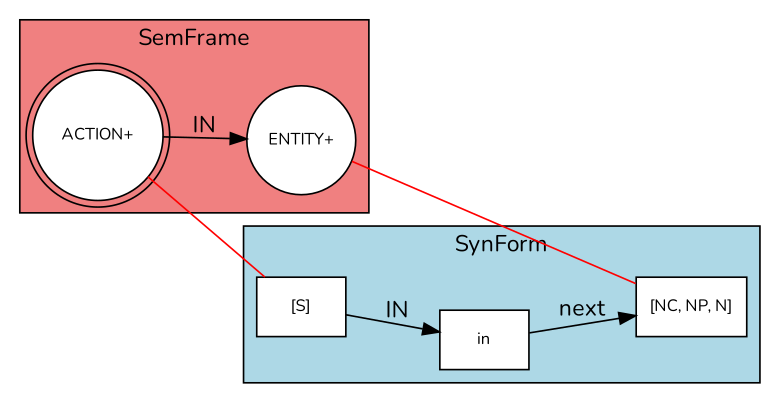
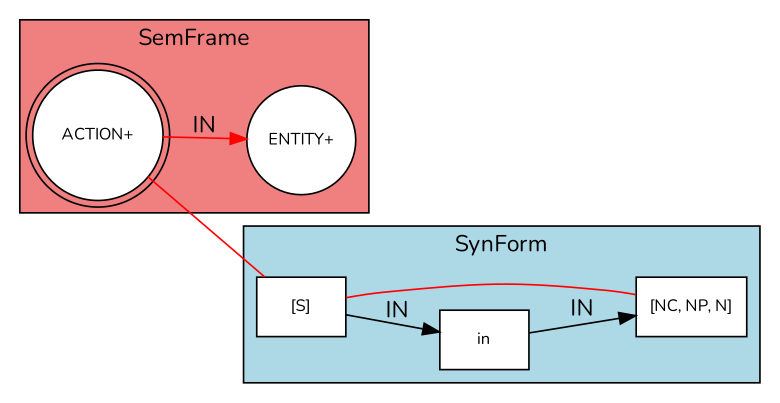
  digraph {
    fontname=Nunito
    rankdir=LR
    node [fillcolor=white fontname=Nunito fontsize=10 shape=box style=filled]
    edge [fontname=Nunito]
    n1 [color=black label="ACTION+" shape=doublecircle]
    n2 [color=black label="ENTITY+" shape=circle]
    n3 [label="[S]"]
    n4 [label=in]
    n5 [label="[NC, NP, N]"]
    subgraph cluster_1 {
      bgcolor=lightcoral
      label=SemFrame
      n1
      n2
    }
    subgraph cluster_2 {
      bgcolor=lightblue
      label=SynForm
      n3
      n4
      n5
    }
-   n1 -> n2 [label=IN]
+   n1 -> n2 [label=IN color=red]
    n1 -> n3 [color=red dir=none penwidth=1]
-   n2 -> n5 [color=red dir=none penwidth=1]
+   n3 -> n5 [color=red dir=none penwidth=1]
    n3 -> n4 [label=IN]
-   n4 -> n5 [label=next]
+   n4 -> n5 [label=IN]
  }
